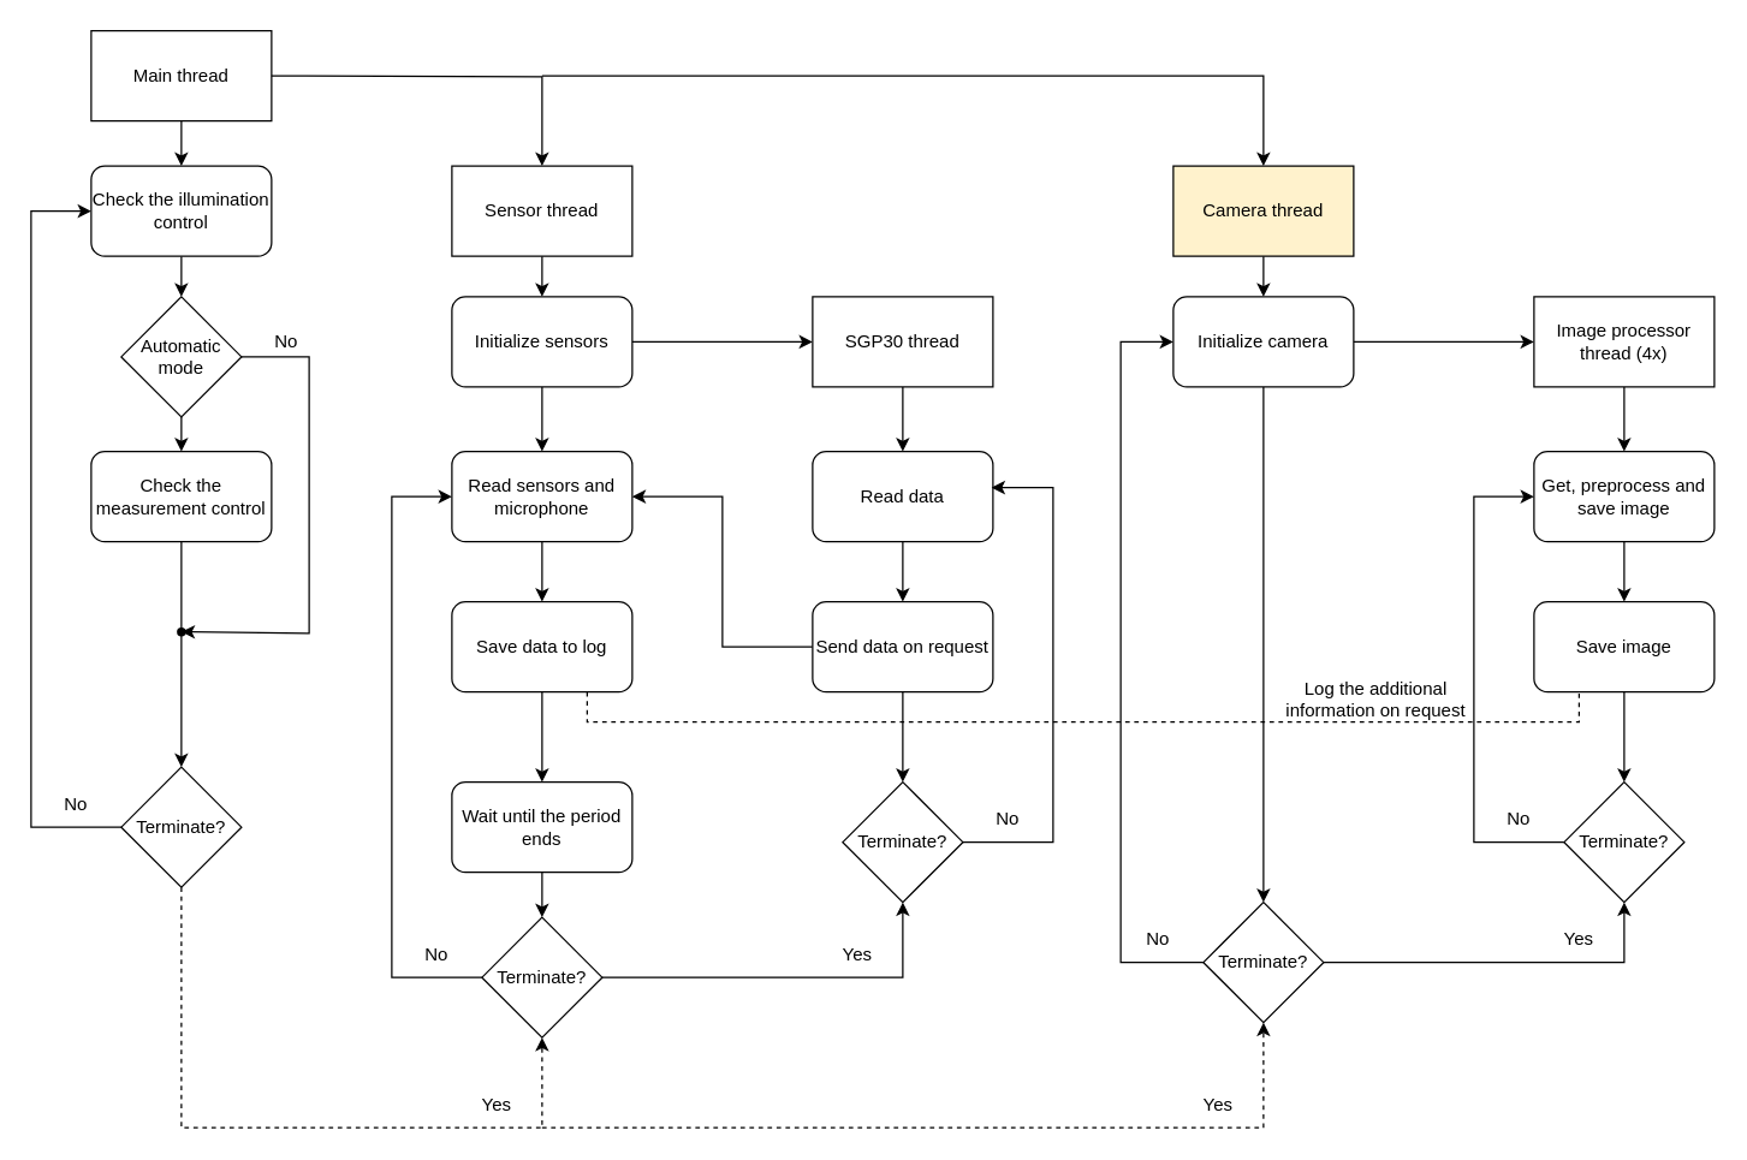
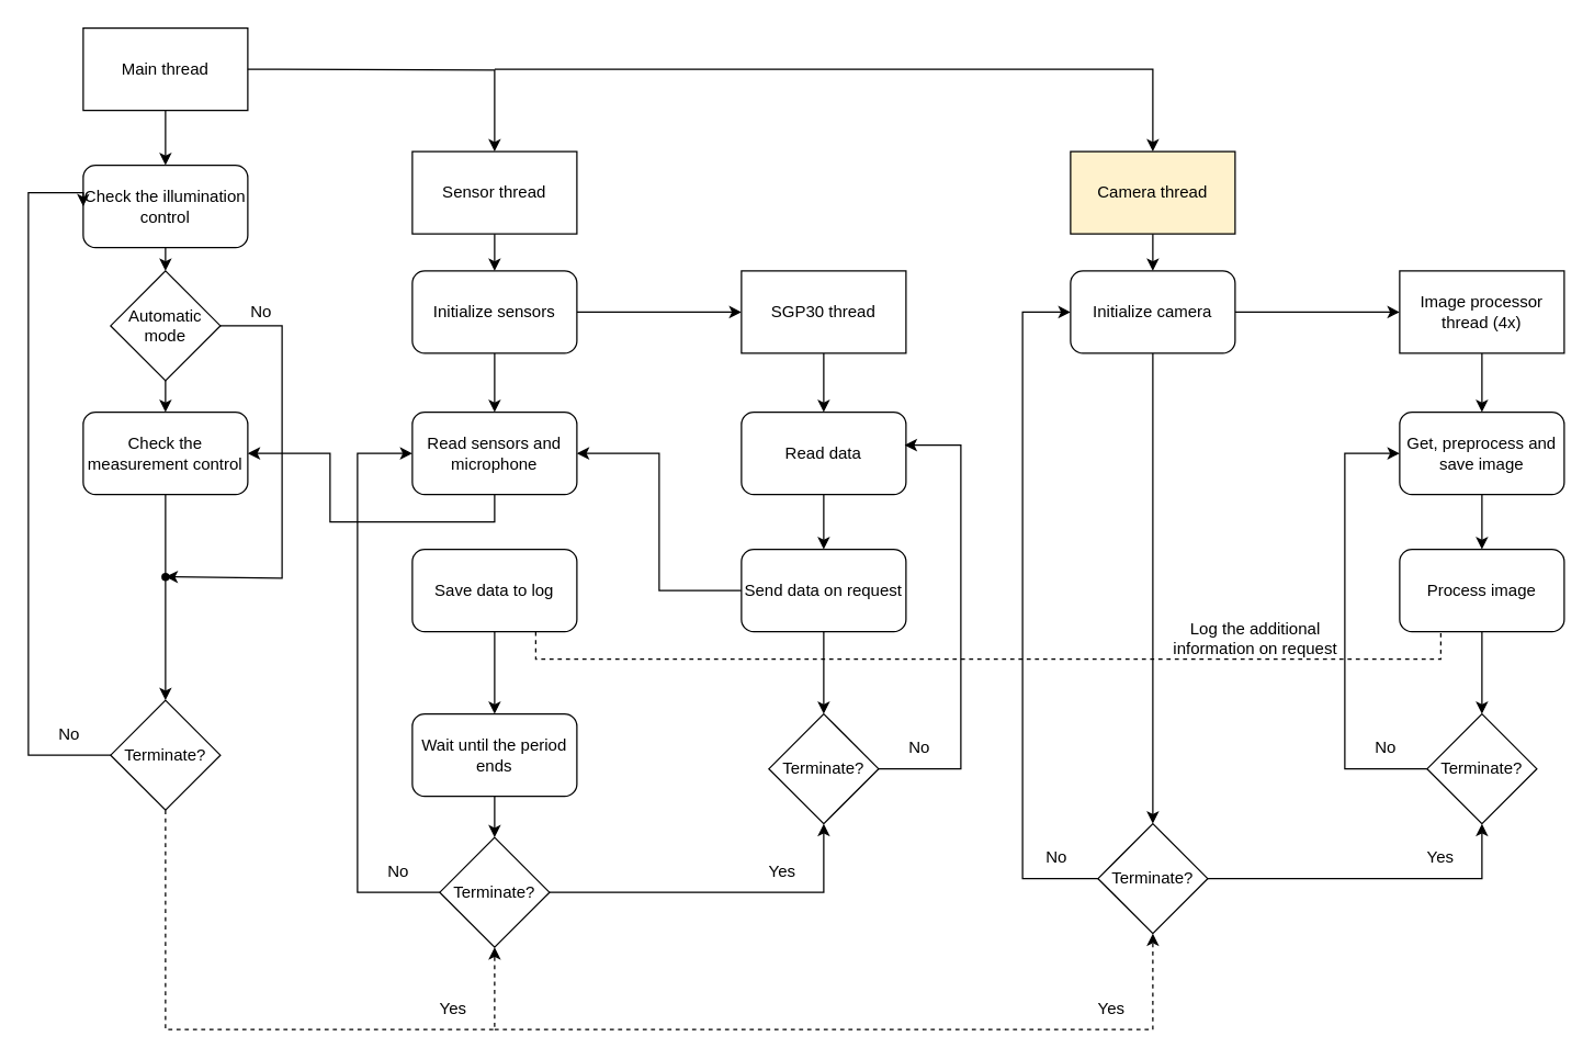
  <mxCell id="0" />
  <mxCell id="1" parent="0" />
  <mxCell id="2" style="edgeStyle=orthogonalEdgeStyle;rounded=0;orthogonalLoop=1;jettySize=auto;html=1;exitX=0.5;exitY=1;exitDx=0;exitDy=0;entryX=0.5;entryY=0;entryDx=0;entryDy=0;" parent="1" source="3" target="37" edge="1"><mxGeometry relative="1" as="geometry" /></mxCell>
  <mxCell id="3" value="Main thread" style="rounded=0;whiteSpace=wrap;html=1;" parent="1" vertex="1"><mxGeometry x="60" y="20" width="120" height="60" as="geometry" /></mxCell>
  <mxCell id="4" style="edgeStyle=orthogonalEdgeStyle;rounded=0;orthogonalLoop=1;jettySize=auto;html=1;exitX=0.5;exitY=1;exitDx=0;exitDy=0;entryX=0.5;entryY=0;entryDx=0;entryDy=0;" parent="1" source="5" target="8" edge="1"><mxGeometry relative="1" as="geometry" /></mxCell>
  <mxCell id="5" value="Sensor thread" style="rounded=0;whiteSpace=wrap;html=1;" parent="1" vertex="1"><mxGeometry x="300" y="110" width="120" height="60" as="geometry" /></mxCell>
  <mxCell id="6" style="edgeStyle=orthogonalEdgeStyle;rounded=0;orthogonalLoop=1;jettySize=auto;html=1;exitX=0.5;exitY=1;exitDx=0;exitDy=0;entryX=0.5;entryY=0;entryDx=0;entryDy=0;" parent="1" source="8" target="20" edge="1"><mxGeometry relative="1" as="geometry" /></mxCell>
  <mxCell id="7" style="edgeStyle=orthogonalEdgeStyle;rounded=0;orthogonalLoop=1;jettySize=auto;html=1;exitX=1;exitY=0.5;exitDx=0;exitDy=0;entryX=0;entryY=0.5;entryDx=0;entryDy=0;" parent="1" source="8" target="11" edge="1"><mxGeometry relative="1" as="geometry" /></mxCell>
  <mxCell id="8" value="Initialize sensors" style="rounded=1;whiteSpace=wrap;html=1;" parent="1" vertex="1"><mxGeometry x="300" y="197" width="120" height="60" as="geometry" /></mxCell>
  <mxCell id="9" style="edgeStyle=orthogonalEdgeStyle;rounded=0;orthogonalLoop=1;jettySize=auto;html=1;exitX=1;exitY=0.5;exitDx=0;exitDy=0;entryX=0.5;entryY=0;entryDx=0;entryDy=0;" parent="1" target="5" edge="1"><mxGeometry relative="1" as="geometry"><mxPoint x="180" y="50" as="sourcePoint" /></mxGeometry></mxCell>
  <mxCell id="10" style="edgeStyle=orthogonalEdgeStyle;rounded=0;orthogonalLoop=1;jettySize=auto;html=1;exitX=0.5;exitY=1;exitDx=0;exitDy=0;entryX=0.5;entryY=0;entryDx=0;entryDy=0;" parent="1" source="11" target="13" edge="1"><mxGeometry relative="1" as="geometry" /></mxCell>
  <mxCell id="11" value="SGP30 thread" style="rounded=0;whiteSpace=wrap;html=1;" parent="1" vertex="1"><mxGeometry x="540" y="197" width="120" height="60" as="geometry" /></mxCell>
  <mxCell id="12" style="edgeStyle=orthogonalEdgeStyle;rounded=0;orthogonalLoop=1;jettySize=auto;html=1;exitX=0.5;exitY=1;exitDx=0;exitDy=0;" parent="1" source="13" target="16" edge="1"><mxGeometry relative="1" as="geometry" /></mxCell>
  <mxCell id="13" value="Read data" style="rounded=1;whiteSpace=wrap;html=1;" parent="1" vertex="1"><mxGeometry x="540" y="300" width="120" height="60" as="geometry" /></mxCell>
  <mxCell id="14" style="edgeStyle=orthogonalEdgeStyle;rounded=0;orthogonalLoop=1;jettySize=auto;html=1;exitX=0.5;exitY=1;exitDx=0;exitDy=0;" parent="1" source="16" target="18" edge="1"><mxGeometry relative="1" as="geometry" /></mxCell>
  <mxCell id="15" style="edgeStyle=orthogonalEdgeStyle;rounded=0;orthogonalLoop=1;jettySize=auto;html=1;exitX=0;exitY=0.5;exitDx=0;exitDy=0;entryX=1;entryY=0.5;entryDx=0;entryDy=0;" parent="1" source="16" target="20" edge="1"><mxGeometry relative="1" as="geometry" /></mxCell>
  <mxCell id="16" value="Send data on request" style="rounded=1;whiteSpace=wrap;html=1;" parent="1" vertex="1"><mxGeometry x="540" y="400" width="120" height="60" as="geometry" /></mxCell>
  <mxCell id="17" style="edgeStyle=orthogonalEdgeStyle;rounded=0;orthogonalLoop=1;jettySize=auto;html=1;exitX=1;exitY=0.5;exitDx=0;exitDy=0;entryX=0.992;entryY=0.4;entryDx=0;entryDy=0;entryPerimeter=0;" parent="1" source="18" target="13" edge="1"><mxGeometry relative="1" as="geometry"><Array as="points"><mxPoint x="700" y="560" /><mxPoint x="700" y="324" /></Array></mxGeometry></mxCell>
  <mxCell id="18" value="Terminate?" style="rhombus;whiteSpace=wrap;html=1;" parent="1" vertex="1"><mxGeometry x="560" y="520" width="80" height="80" as="geometry" /></mxCell>
- <mxCell id="19" style="edgeStyle=orthogonalEdgeStyle;rounded=0;orthogonalLoop=1;jettySize=auto;html=1;exitX=0.5;exitY=1;exitDx=0;exitDy=0;entryX=0.5;entryY=0;entryDx=0;entryDy=0;" parent="1" source="20" target="22" edge="1"><mxGeometry relative="1" as="geometry" /></mxCell>
+ <mxCell id="19" style="edgeStyle=orthogonalEdgeStyle;rounded=0;orthogonalLoop=1;jettySize=auto;html=1;exitX=0.5;exitY=1;exitDx=0;exitDy=0;" parent="1" source="20" target="42" edge="1"><mxGeometry relative="1" as="geometry" /></mxCell>
  <mxCell id="20" value="Read sensors and microphone" style="rounded=1;whiteSpace=wrap;html=1;" parent="1" vertex="1"><mxGeometry x="300" y="300" width="120" height="60" as="geometry" /></mxCell>
  <mxCell id="21" style="edgeStyle=orthogonalEdgeStyle;rounded=0;orthogonalLoop=1;jettySize=auto;html=1;exitX=0.5;exitY=1;exitDx=0;exitDy=0;" parent="1" source="22" target="24" edge="1"><mxGeometry relative="1" as="geometry" /></mxCell>
  <mxCell id="22" value="Save data to log" style="rounded=1;whiteSpace=wrap;html=1;" parent="1" vertex="1"><mxGeometry x="300" y="400" width="120" height="60" as="geometry" /></mxCell>
  <mxCell id="23" style="edgeStyle=orthogonalEdgeStyle;rounded=0;orthogonalLoop=1;jettySize=auto;html=1;exitX=0.5;exitY=1;exitDx=0;exitDy=0;entryX=0.5;entryY=0;entryDx=0;entryDy=0;" parent="1" source="24" target="27" edge="1"><mxGeometry relative="1" as="geometry" /></mxCell>
  <mxCell id="24" value="Wait until the period ends" style="rounded=1;whiteSpace=wrap;html=1;" parent="1" vertex="1"><mxGeometry x="300" y="520" width="120" height="60" as="geometry" /></mxCell>
  <mxCell id="25" style="edgeStyle=orthogonalEdgeStyle;rounded=0;orthogonalLoop=1;jettySize=auto;html=1;exitX=0;exitY=0.5;exitDx=0;exitDy=0;entryX=0;entryY=0.5;entryDx=0;entryDy=0;" parent="1" source="27" target="20" edge="1"><mxGeometry relative="1" as="geometry"><Array as="points"><mxPoint x="260" y="650" /><mxPoint x="260" y="330" /></Array></mxGeometry></mxCell>
  <mxCell id="26" style="edgeStyle=orthogonalEdgeStyle;rounded=0;orthogonalLoop=1;jettySize=auto;html=1;exitX=1;exitY=0.5;exitDx=0;exitDy=0;entryX=0.5;entryY=1;entryDx=0;entryDy=0;" parent="1" source="27" target="18" edge="1"><mxGeometry relative="1" as="geometry" /></mxCell>
  <mxCell id="27" value="Terminate?" style="rhombus;whiteSpace=wrap;html=1;" parent="1" vertex="1"><mxGeometry x="320" y="610" width="80" height="80" as="geometry" /></mxCell>
  <mxCell id="28" style="edgeStyle=orthogonalEdgeStyle;rounded=0;orthogonalLoop=1;jettySize=auto;html=1;exitX=0.5;exitY=1;exitDx=0;exitDy=0;entryX=0.5;entryY=0;entryDx=0;entryDy=0;" parent="1" source="29" target="32" edge="1"><mxGeometry relative="1" as="geometry" /></mxCell>
  <mxCell id="29" value="Camera thread" style="rounded=0;whiteSpace=wrap;html=1;fillColor=#fff2cc;" parent="1" vertex="1"><mxGeometry x="780" y="110" width="120" height="60" as="geometry" /></mxCell>
  <mxCell id="30" style="edgeStyle=orthogonalEdgeStyle;rounded=0;orthogonalLoop=1;jettySize=auto;html=1;exitX=1;exitY=0.5;exitDx=0;exitDy=0;" parent="1" source="32" target="34" edge="1"><mxGeometry relative="1" as="geometry" /></mxCell>
  <mxCell id="31" style="edgeStyle=orthogonalEdgeStyle;rounded=0;orthogonalLoop=1;jettySize=auto;html=1;exitX=0.5;exitY=1;exitDx=0;exitDy=0;" parent="1" source="32" target="54" edge="1"><mxGeometry relative="1" as="geometry" /></mxCell>
  <mxCell id="32" value="Initialize camera" style="rounded=1;whiteSpace=wrap;html=1;" parent="1" vertex="1"><mxGeometry x="780" y="197" width="120" height="60" as="geometry" /></mxCell>
  <mxCell id="33" style="edgeStyle=orthogonalEdgeStyle;rounded=0;orthogonalLoop=1;jettySize=auto;html=1;exitX=0.5;exitY=1;exitDx=0;exitDy=0;" parent="1" source="34" target="47" edge="1"><mxGeometry relative="1" as="geometry" /></mxCell>
  <mxCell id="34" value="Image processor thread (4x)" style="rounded=0;whiteSpace=wrap;html=1;" parent="1" vertex="1"><mxGeometry x="1020" y="197" width="120" height="60" as="geometry" /></mxCell>
  <mxCell id="35" value="" style="endArrow=classic;html=1;rounded=0;entryX=0.5;entryY=0;entryDx=0;entryDy=0;" parent="1" target="29" edge="1"><mxGeometry width="50" height="50" relative="1" as="geometry"><mxPoint x="360" y="50" as="sourcePoint" /><mxPoint x="740" y="130" as="targetPoint" /><Array as="points"><mxPoint x="840" y="50" /></Array></mxGeometry></mxCell>
  <mxCell id="36" style="edgeStyle=orthogonalEdgeStyle;rounded=0;orthogonalLoop=1;jettySize=auto;html=1;exitX=0.5;exitY=1;exitDx=0;exitDy=0;entryX=0.5;entryY=0;entryDx=0;entryDy=0;" parent="1" source="37" target="40" edge="1"><mxGeometry relative="1" as="geometry" /></mxCell>
- <mxCell id="37" value="Check the illumination control" style="rounded=1;whiteSpace=wrap;html=1;" parent="1" vertex="1"><mxGeometry x="60" y="110" width="120" height="60" as="geometry" /></mxCell>
+ <mxCell id="37" value="Check the illumination control" style="rounded=1;whiteSpace=wrap;html=1;" parent="1" vertex="1"><mxGeometry x="60" y="120" width="120" height="60" as="geometry" /></mxCell>
  <mxCell id="38" style="edgeStyle=orthogonalEdgeStyle;rounded=0;orthogonalLoop=1;jettySize=auto;html=1;exitX=0.5;exitY=1;exitDx=0;exitDy=0;" parent="1" source="40" target="42" edge="1"><mxGeometry relative="1" as="geometry" /></mxCell>
  <mxCell id="39" style="edgeStyle=orthogonalEdgeStyle;rounded=0;orthogonalLoop=1;jettySize=auto;html=1;exitX=1;exitY=0.5;exitDx=0;exitDy=0;" edge="1" parent="1" source="40" target="66"><mxGeometry relative="1" as="geometry"><mxPoint x="205" y="471" as="targetPoint" /><Array as="points"><mxPoint x="205" y="237" /><mxPoint x="205" y="421" /></Array></mxGeometry></mxCell>
  <mxCell id="40" value="Automatic mode" style="rhombus;whiteSpace=wrap;html=1;" parent="1" vertex="1"><mxGeometry x="80" y="197" width="80" height="80" as="geometry" /></mxCell>
  <mxCell id="41" style="edgeStyle=orthogonalEdgeStyle;rounded=0;orthogonalLoop=1;jettySize=auto;html=1;exitDx=0;exitDy=0;entryX=0.5;entryY=0;entryDx=0;entryDy=0;startArrow=none;" parent="1" source="66" target="45" edge="1"><mxGeometry relative="1" as="geometry" /></mxCell>
  <mxCell id="42" value="Check the measurement control" style="rounded=1;whiteSpace=wrap;html=1;" parent="1" vertex="1"><mxGeometry x="60" y="300" width="120" height="60" as="geometry" /></mxCell>
  <mxCell id="43" style="edgeStyle=orthogonalEdgeStyle;rounded=0;orthogonalLoop=1;jettySize=auto;html=1;exitX=0;exitY=0.5;exitDx=0;exitDy=0;entryX=0;entryY=0.5;entryDx=0;entryDy=0;" parent="1" source="45" target="37" edge="1"><mxGeometry relative="1" as="geometry"><Array as="points"><mxPoint x="20" y="550" /><mxPoint x="20" y="140" /></Array></mxGeometry></mxCell>
  <mxCell id="44" style="edgeStyle=orthogonalEdgeStyle;rounded=0;orthogonalLoop=1;jettySize=auto;html=1;exitX=0.5;exitY=1;exitDx=0;exitDy=0;entryX=0.5;entryY=1;entryDx=0;entryDy=0;dashed=1;" parent="1" source="45" target="27" edge="1"><mxGeometry relative="1" as="geometry"><Array as="points"><mxPoint x="120" y="750" /><mxPoint x="360" y="750" /></Array></mxGeometry></mxCell>
  <mxCell id="45" value="Terminate?" style="rhombus;whiteSpace=wrap;html=1;" parent="1" vertex="1"><mxGeometry x="80" y="510" width="80" height="80" as="geometry" /></mxCell>
  <mxCell id="46" value="" style="edgeStyle=orthogonalEdgeStyle;rounded=0;orthogonalLoop=1;jettySize=auto;html=1;" parent="1" source="47" target="49" edge="1"><mxGeometry relative="1" as="geometry" /></mxCell>
  <mxCell id="47" value="Get, preprocess and save image" style="rounded=1;whiteSpace=wrap;html=1;" parent="1" vertex="1"><mxGeometry x="1020" y="300" width="120" height="60" as="geometry" /></mxCell>
  <mxCell id="48" value="" style="edgeStyle=orthogonalEdgeStyle;rounded=0;orthogonalLoop=1;jettySize=auto;html=1;" parent="1" source="49" target="51" edge="1"><mxGeometry relative="1" as="geometry" /></mxCell>
- <mxCell id="49" value="Save image" style="rounded=1;whiteSpace=wrap;html=1;" parent="1" vertex="1"><mxGeometry x="1020" y="400" width="120" height="60" as="geometry" /></mxCell>
+ <mxCell id="49" value="Process image" style="rounded=1;whiteSpace=wrap;html=1;" parent="1" vertex="1"><mxGeometry x="1020" y="400" width="120" height="60" as="geometry" /></mxCell>
  <mxCell id="50" style="edgeStyle=orthogonalEdgeStyle;rounded=0;orthogonalLoop=1;jettySize=auto;html=1;exitX=0;exitY=0.5;exitDx=0;exitDy=0;entryX=0;entryY=0.5;entryDx=0;entryDy=0;" parent="1" source="51" target="47" edge="1"><mxGeometry relative="1" as="geometry"><Array as="points"><mxPoint x="980" y="560" /><mxPoint x="980" y="330" /></Array></mxGeometry></mxCell>
  <mxCell id="51" value="Terminate?" style="rhombus;whiteSpace=wrap;html=1;" parent="1" vertex="1"><mxGeometry x="1040" y="520" width="80" height="80" as="geometry" /></mxCell>
  <mxCell id="52" style="edgeStyle=orthogonalEdgeStyle;rounded=0;orthogonalLoop=1;jettySize=auto;html=1;exitX=1;exitY=0.5;exitDx=0;exitDy=0;" parent="1" source="54" target="51" edge="1"><mxGeometry relative="1" as="geometry"><Array as="points"><mxPoint x="1080" y="640" /></Array></mxGeometry></mxCell>
  <mxCell id="53" style="edgeStyle=orthogonalEdgeStyle;rounded=0;orthogonalLoop=1;jettySize=auto;html=1;exitX=0;exitY=0.5;exitDx=0;exitDy=0;entryX=0;entryY=0.5;entryDx=0;entryDy=0;" edge="1" parent="1" source="54" target="32"><mxGeometry relative="1" as="geometry"><Array as="points"><mxPoint x="745" y="640" /><mxPoint x="745" y="227" /></Array></mxGeometry></mxCell>
  <mxCell id="54" value="Terminate?" style="rhombus;whiteSpace=wrap;html=1;" parent="1" vertex="1"><mxGeometry x="800" y="600" width="80" height="80" as="geometry" /></mxCell>
  <mxCell id="55" value="" style="endArrow=classic;html=1;rounded=0;entryX=0.5;entryY=1;entryDx=0;entryDy=0;dashed=1;" parent="1" target="54" edge="1"><mxGeometry width="50" height="50" relative="1" as="geometry"><mxPoint x="360" y="750" as="sourcePoint" /><mxPoint x="800" y="660" as="targetPoint" /><Array as="points"><mxPoint x="840" y="750" /></Array></mxGeometry></mxCell>
  <mxCell id="56" value="No" style="text;html=1;strokeColor=none;fillColor=none;align=center;verticalAlign=middle;whiteSpace=wrap;rounded=0;" parent="1" vertex="1"><mxGeometry x="260" y="620" width="60" height="30" as="geometry" /></mxCell>
  <mxCell id="57" value="No" style="text;html=1;strokeColor=none;fillColor=none;align=center;verticalAlign=middle;whiteSpace=wrap;rounded=0;" parent="1" vertex="1"><mxGeometry x="20" y="520" width="60" height="30" as="geometry" /></mxCell>
  <mxCell id="58" value="No" style="text;html=1;strokeColor=none;fillColor=none;align=center;verticalAlign=middle;whiteSpace=wrap;rounded=0;" parent="1" vertex="1"><mxGeometry x="980" y="530" width="60" height="30" as="geometry" /></mxCell>
  <mxCell id="59" value="Yes" style="text;html=1;strokeColor=none;fillColor=none;align=center;verticalAlign=middle;whiteSpace=wrap;rounded=0;" parent="1" vertex="1"><mxGeometry x="540" y="620" width="60" height="30" as="geometry" /></mxCell>
  <mxCell id="60" value="Yes" style="text;html=1;strokeColor=none;fillColor=none;align=center;verticalAlign=middle;whiteSpace=wrap;rounded=0;" parent="1" vertex="1"><mxGeometry x="300" y="720" width="60" height="30" as="geometry" /></mxCell>
  <mxCell id="61" value="Yes" style="text;html=1;strokeColor=none;fillColor=none;align=center;verticalAlign=middle;whiteSpace=wrap;rounded=0;" parent="1" vertex="1"><mxGeometry x="780" y="720" width="60" height="30" as="geometry" /></mxCell>
  <mxCell id="62" value="Yes" style="text;html=1;strokeColor=none;fillColor=none;align=center;verticalAlign=middle;whiteSpace=wrap;rounded=0;" parent="1" vertex="1"><mxGeometry x="1020" y="610" width="60" height="30" as="geometry" /></mxCell>
  <mxCell id="63" value="No" style="text;html=1;strokeColor=none;fillColor=none;align=center;verticalAlign=middle;whiteSpace=wrap;rounded=0;" parent="1" vertex="1"><mxGeometry x="640" y="530" width="60" height="30" as="geometry" /></mxCell>
  <mxCell id="64" value="" style="endArrow=none;dashed=1;html=1;rounded=0;entryX=0.25;entryY=1;entryDx=0;entryDy=0;exitX=0.75;exitY=1;exitDx=0;exitDy=0;" parent="1" source="22" target="49" edge="1"><mxGeometry width="50" height="50" relative="1" as="geometry"><mxPoint x="700" y="530" as="sourcePoint" /><mxPoint x="750" y="480" as="targetPoint" /><Array as="points"><mxPoint x="390" y="480" /><mxPoint x="1050" y="480" /></Array></mxGeometry></mxCell>
  <mxCell id="65" value="Log the additional information on request" style="text;html=1;strokeColor=none;fillColor=none;align=center;verticalAlign=middle;whiteSpace=wrap;rounded=0;" parent="1" vertex="1"><mxGeometry x="850" y="460" width="130" height="10" as="geometry" /></mxCell>
  <mxCell id="66" value="" style="shape=waypoint;sketch=0;fillStyle=solid;size=6;pointerEvents=1;points=[];fillColor=none;resizable=0;rotatable=0;perimeter=centerPerimeter;snapToPoint=1;" vertex="1" parent="1"><mxGeometry x="100" y="400" width="40" height="40" as="geometry" /></mxCell>
  <mxCell id="67" value="" style="edgeStyle=orthogonalEdgeStyle;rounded=0;orthogonalLoop=1;jettySize=auto;html=1;exitX=0.5;exitY=1;exitDx=0;exitDy=0;entryDx=0;entryDy=0;endArrow=none;" edge="1" parent="1" source="42" target="66"><mxGeometry relative="1" as="geometry"><mxPoint x="120" y="360" as="sourcePoint" /><mxPoint x="120" y="510" as="targetPoint" /></mxGeometry></mxCell>
  <mxCell id="68" value="No" style="text;html=1;strokeColor=none;fillColor=none;align=center;verticalAlign=middle;whiteSpace=wrap;rounded=0;" vertex="1" parent="1"><mxGeometry x="160" y="212" width="60" height="30" as="geometry" /></mxCell>
  <mxCell id="69" value="No" style="text;html=1;strokeColor=none;fillColor=none;align=center;verticalAlign=middle;whiteSpace=wrap;rounded=0;" vertex="1" parent="1"><mxGeometry x="740" y="610" width="60" height="30" as="geometry" /></mxCell>
